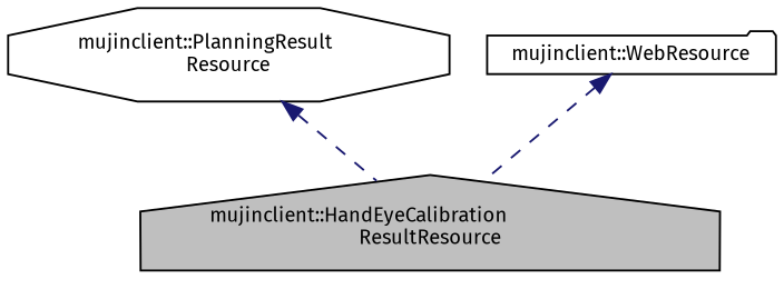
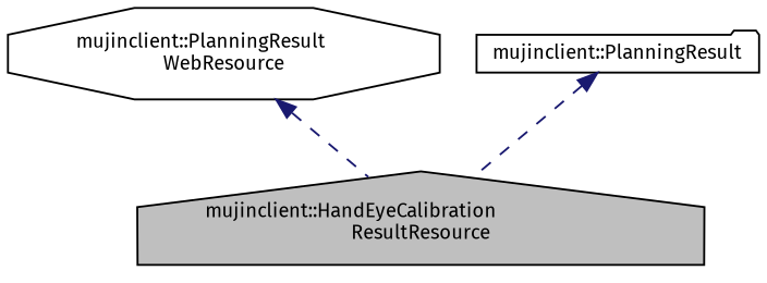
  digraph {
    fontname="Fira Sans"
    node [color=black fontname="Fira Sans" fontsize=10]
    edge [color=midnightblue dir=back fontname="Fira Sans" fontsize=10 labelfontname=Helvetica labelfontsize=10 style=dashed]
    n1 [fillcolor=grey75 fontcolor=black height=0.2 label="mujinclient::HandEyeCalibration\lResultResource" shape=house style=filled width=0.4]
-   n2 [height=0.2 label="mujinclient::PlanningResult\lResource" shape=octagon width=0.4]
-   n3 [height=0.2 label="mujinclient::WebResource" shape=folder width=0.4]
+   n2 [height=0.2 label="mujinclient::PlanningResult\lWebResource" shape=octagon width=0.4]
+   n3 [height=0.2 label="mujinclient::PlanningResult" shape=folder width=0.4]
    n2 -> n1
    n3 -> n1
  }
